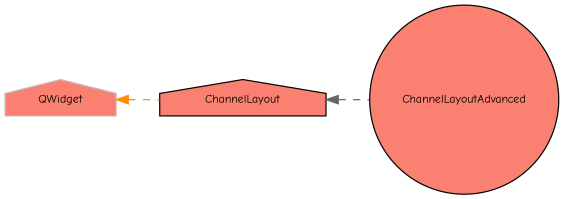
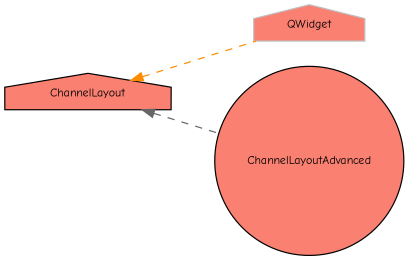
  digraph {
    fontname="Comic Neue"
    rankdir=LR
    node [color=black fillcolor=salmon fontname="Comic Neue" fontsize=10 shape=house style=filled]
    edge [dir=back fontname="Comic Neue" fontsize=10 labelfontname=Helvetica labelfontsize=10 style=dashed]
    n1 [color=grey75 height=0.2 label=QWidget width=0.4]
    n2 [height=0.2 label=ChannelLayout width=0.4]
    n3 [height=0.2 label=ChannelLayoutAdvanced shape=circle width=0.4]
-   n1 -> n2 [color=darkorange]
+   n2 -> n1 [color=darkorange]
    n2 -> n3 [color=gray40]
  }
